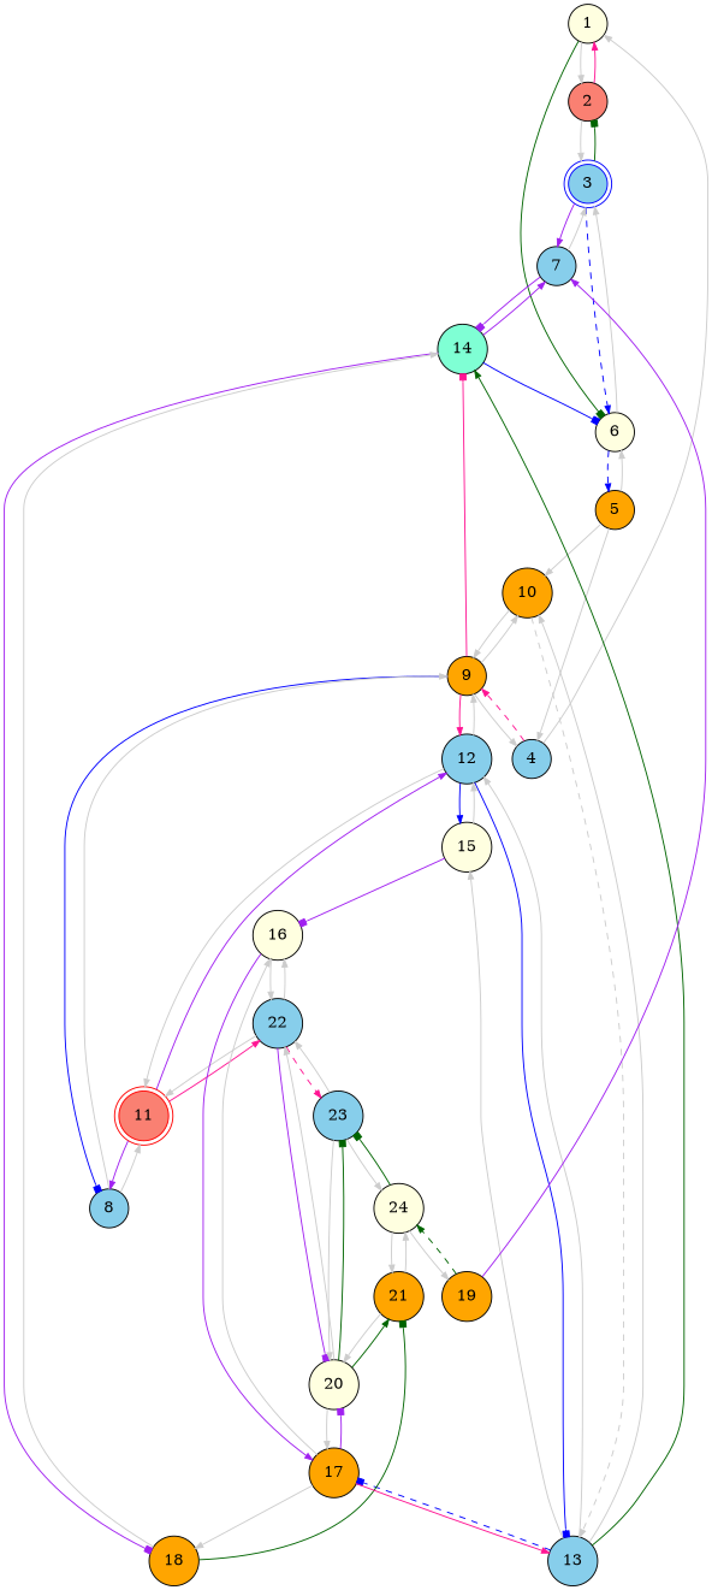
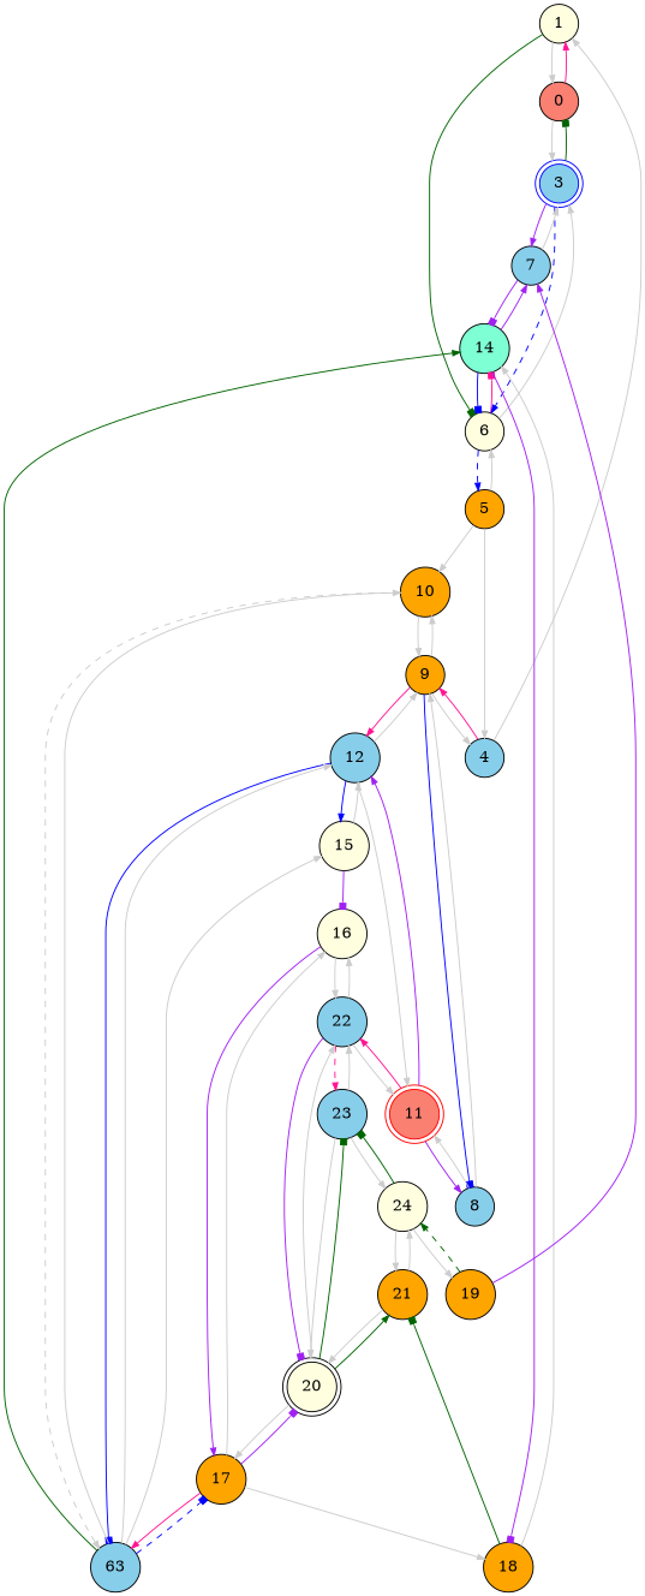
  digraph {
    node [fillcolor=skyblue shape=circle style=filled]
    edge [arrowsize=0.7 color="#cccccc" style=solid]
    1 [fillcolor=lightyellow]
-   2 [fillcolor=salmon]
+   2 [fillcolor=salmon label=0]
    6 [fillcolor=lightyellow]
    3 [color=blue shape=doublecircle]
    4
    9 [fillcolor=orange]
    7
    5 [fillcolor=orange gradientangle=135]
    14 [fillcolor=aquamarine gradientangle=135]
    10 [fillcolor=orange]
    8 [gradientangle=135]
    12 [gradientangle=135]
-   13 [gradientangle=135]
+   13 [gradientangle=135 label=63]
    18 [fillcolor=orange gradientangle=135]
    19 [fillcolor=orange gradientangle=135]
    24 [fillcolor=lightyellow]
    11 [color=red fillcolor=salmon shape=doublecircle]
    22
    15 [fillcolor=lightyellow]
    17 [fillcolor=orange gradientangle=135]
    16 [fillcolor=lightyellow]
-   20 [fillcolor=lightyellow]
+   20 [fillcolor=lightyellow shape=doublecircle]
    23 [gradientangle=135]
    21 [fillcolor=orange gradientangle=135]
    1 -> 2
    1 -> 6 [arrowhead=box color=darkgreen]
    2 -> 1 [arrowhead=normal color=deeppink]
    2 -> 3
    6 -> 3
    6 -> 5 [arrowhead=normal color=blue style=dashed]
-   9 -> 14 [arrowhead=box color=deeppink]
+   6 -> 14 [arrowhead=box color=deeppink]
    3 -> 2 [arrowhead=box color=darkgreen]
    3 -> 6 [arrowhead=normal color=blue style=dashed]
    3 -> 7 [arrowhead=normal color=purple]
    4 -> 1
-   4 -> 9 [arrowhead=normal color=deeppink style=dashed]
+   4 -> 9 [arrowhead=normal color=deeppink]
    9 -> 4
    9 -> 10
    9 -> 8 [arrowhead=box color=blue]
    9 -> 12 [arrowhead=normal color=deeppink]
    7 -> 3
    7 -> 14 [arrowhead=box color=purple]
    5 -> 6
    5 -> 4
    5 -> 10
    14 -> 6 [arrowhead=box color=blue]
    14 -> 7 [arrowhead=normal color=purple]
    14 -> 18 [arrowhead=box color=purple]
    10 -> 9
    10 -> 13 [style=dashed]
    8 -> 9
    8 -> 11
    12 -> 9
    12 -> 13 [arrowhead=box color=blue]
    12 -> 11
    12 -> 15 [arrowhead=normal color=blue]
    13 -> 14 [arrowhead=normal color=darkgreen]
    13 -> 10
    13 -> 12
    13 -> 15
    13 -> 17 [arrowhead=box color=blue style=dashed]
    18 -> 14
    18 -> 21 [arrowhead=box color=darkgreen]
    19 -> 7 [arrowhead=normal color=purple]
    19 -> 24 [arrowhead=normal color=darkgreen style=dashed]
    24 -> 19
    24 -> 23 [arrowhead=box color=darkgreen]
    24 -> 21
    11 -> 8 [arrowhead=normal color=purple]
    11 -> 12 [arrowhead=normal color=purple]
    11 -> 22 [arrowhead=normal color=deeppink]
    22 -> 11
    22 -> 16
    22 -> 20 [arrowhead=box color=purple]
    22 -> 23 [arrowhead=normal color=deeppink style=dashed]
    15 -> 12
    15 -> 16 [arrowhead=box color=purple]
    17 -> 13 [arrowhead=normal color=deeppink]
    17 -> 18
    17 -> 16
    17 -> 20 [arrowhead=box color=purple]
    16 -> 22
    16 -> 17 [arrowhead=normal color=purple]
    20 -> 22
    20 -> 17
    20 -> 23 [arrowhead=box color=darkgreen]
    20 -> 21 [arrowhead=normal color=darkgreen]
    23 -> 24
    23 -> 22
    23 -> 20
    21 -> 24
    21 -> 20
  }
